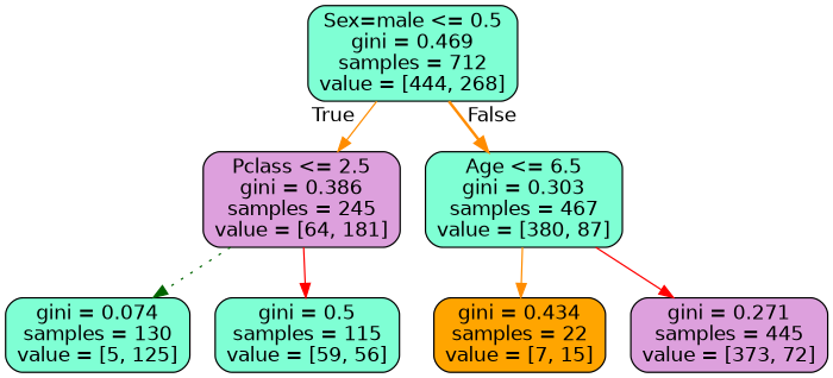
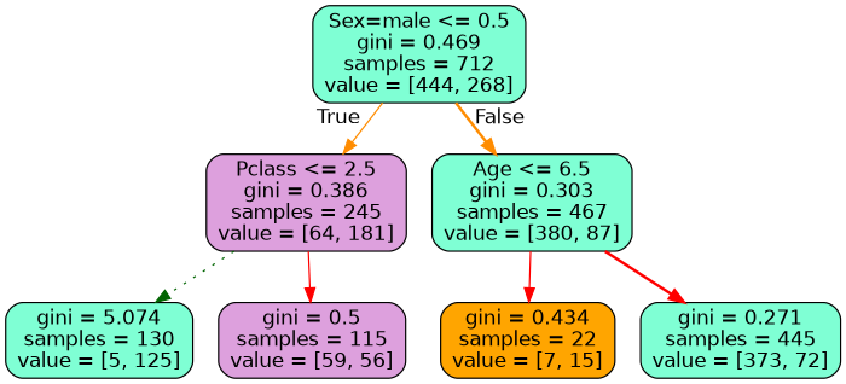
  digraph {
    node [color=black fillcolor=aquamarine fontname=helvetica shape=box style="filled, rounded"]
    edge [color=red fontname=helvetica style=solid]
    n1 [label="Sex=male <= 0.5\ngini = 0.469\nsamples = 712\nvalue = [444, 268]"]
    n2 [fillcolor=plum label="Pclass <= 2.5\ngini = 0.386\nsamples = 245\nvalue = [64, 181]"]
    n3 [label="Age <= 6.5\ngini = 0.303\nsamples = 467\nvalue = [380, 87]"]
-   n4 [label="gini = 0.074\nsamples = 130\nvalue = [5, 125]"]
-   n5 [label="gini = 0.5\nsamples = 115\nvalue = [59, 56]"]
+   n4 [label="gini = 5.074\nsamples = 130\nvalue = [5, 125]"]
+   n5 [fillcolor=plum label="gini = 0.5\nsamples = 115\nvalue = [59, 56]"]
    n6 [fillcolor=orange label="gini = 0.434\nsamples = 22\nvalue = [7, 15]"]
-   n7 [fillcolor=plum label="gini = 0.271\nsamples = 445\nvalue = [373, 72]"]
+   n7 [label="gini = 0.271\nsamples = 445\nvalue = [373, 72]"]
    n1 -> n2 [color=darkorange headlabel=True labelangle=45 labeldistance=2.5]
    n1 -> n3 [color=darkorange headlabel=False labelangle=-45 labeldistance=2.5 style=bold]
    n2 -> n4 [color=darkgreen style=dotted]
    n2 -> n5
-   n3 -> n6 [color=darkorange]
-   n3 -> n7
+   n3 -> n6
+   n3 -> n7 [style=bold]
  }
